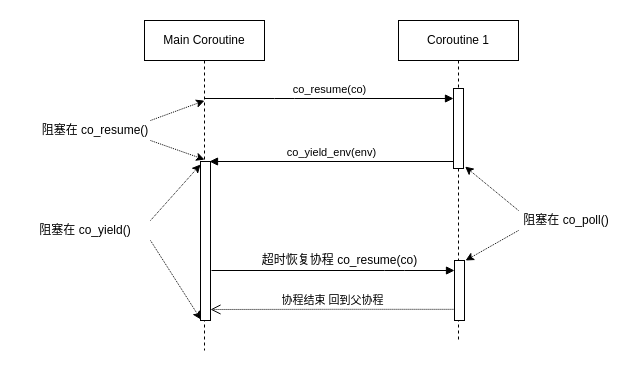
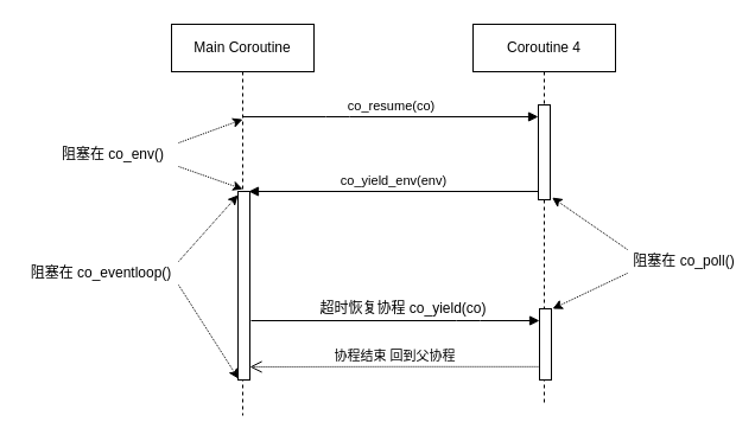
  <mxCell id="0" />
  <mxCell id="1" parent="0" />
  <mxCell id="2" value="Main Coroutine" style="shape=umlLifeline;perimeter=lifelinePerimeter;whiteSpace=wrap;html=1;container=1;collapsible=0;recursiveResize=0;outlineConnect=0;" parent="1" vertex="1"><mxGeometry x="144" y="20" width="120" height="330" as="geometry" /></mxCell>
  <mxCell id="3" value="" style="html=1;points=[];perimeter=orthogonalPerimeter;" parent="2" vertex="1"><mxGeometry x="56" y="141" width="10" height="159" as="geometry" /></mxCell>
- <mxCell id="4" value="Coroutine 1" style="shape=umlLifeline;perimeter=lifelinePerimeter;whiteSpace=wrap;html=1;container=1;collapsible=0;recursiveResize=0;outlineConnect=0;" parent="1" vertex="1"><mxGeometry x="398" y="20" width="120" height="320" as="geometry" /></mxCell>
+ <mxCell id="4" value="Coroutine 4" style="shape=umlLifeline;perimeter=lifelinePerimeter;whiteSpace=wrap;html=1;container=1;collapsible=0;recursiveResize=0;outlineConnect=0;" parent="1" vertex="1"><mxGeometry x="398" y="20" width="120" height="320" as="geometry" /></mxCell>
  <mxCell id="5" value="" style="html=1;points=[];perimeter=orthogonalPerimeter;" parent="4" vertex="1"><mxGeometry x="55" y="68" width="10" height="80" as="geometry" /></mxCell>
  <mxCell id="6" value="" style="html=1;points=[];perimeter=orthogonalPerimeter;" parent="4" vertex="1"><mxGeometry x="56" y="240" width="10" height="60" as="geometry" /></mxCell>
  <mxCell id="7" value="co_resume(co)" style="html=1;verticalAlign=bottom;startArrow=none;endArrow=block;startSize=8;startFill=0;" parent="1" target="5" edge="1"><mxGeometry relative="1" as="geometry"><mxPoint x="203.929" y="98" as="sourcePoint" /><Array as="points"><mxPoint x="284" y="98" /></Array></mxGeometry></mxCell>
  <mxCell id="8" value="co_yield_env(env)" style="html=1;verticalAlign=bottom;endArrow=block;entryX=1;entryY=0;" parent="1" edge="1"><mxGeometry relative="1" as="geometry"><mxPoint x="453" y="161" as="sourcePoint" /><mxPoint x="209" y="161" as="targetPoint" /><Array as="points"><mxPoint x="453" y="161" /></Array></mxGeometry></mxCell>
  <mxCell id="9" value="" style="html=1;verticalAlign=bottom;startArrow=none;endArrow=block;startSize=8;startFill=0;edgeStyle=orthogonalEdgeStyle;" parent="1" target="6" edge="1"><mxGeometry relative="1" as="geometry"><mxPoint x="211" y="270" as="sourcePoint" /><Array as="points"><mxPoint x="394" y="270" /><mxPoint x="394" y="270" /></Array></mxGeometry></mxCell>
  <mxCell id="10" style="edgeStyle=none;rounded=0;orthogonalLoop=1;jettySize=auto;html=1;exitX=0;exitY=0;exitDx=0;exitDy=0;startArrow=none;startFill=0;entryX=1.16;entryY=0.976;entryDx=0;entryDy=0;entryPerimeter=0;dashed=1;dashPattern=1 1;" parent="1" source="18" target="5" edge="1"><mxGeometry relative="1" as="geometry"><mxPoint x="534" y="200" as="sourcePoint" /></mxGeometry></mxCell>
  <mxCell id="11" style="edgeStyle=none;rounded=0;orthogonalLoop=1;jettySize=auto;html=1;exitX=0;exitY=1;exitDx=0;exitDy=0;startArrow=none;startFill=0;dashed=1;dashPattern=1 1;" parent="1" source="18" edge="1"><mxGeometry relative="1" as="geometry"><mxPoint x="534" y="230" as="sourcePoint" /><mxPoint x="465" y="260" as="targetPoint" /></mxGeometry></mxCell>
  <mxCell id="12" style="rounded=0;orthogonalLoop=1;jettySize=auto;html=1;exitX=1;exitY=0;exitDx=0;exitDy=0;dashed=1;dashPattern=1 1;" parent="1" source="14" edge="1"><mxGeometry relative="1" as="geometry"><mxPoint x="204" y="100.2" as="targetPoint" /></mxGeometry></mxCell>
  <mxCell id="13" style="rounded=0;orthogonalLoop=1;jettySize=auto;html=1;exitX=1;exitY=1;exitDx=0;exitDy=0;entryX=0.409;entryY=-0.012;entryDx=0;entryDy=0;entryPerimeter=0;dashed=1;dashPattern=1 1;" parent="1" source="14" target="3" edge="1"><mxGeometry relative="1" as="geometry" /></mxCell>
- <mxCell id="14" value="阻塞在 co_resume()" style="text;html=1;strokeColor=none;fillColor=none;align=center;verticalAlign=middle;whiteSpace=wrap;rounded=0;" parent="1" vertex="1"><mxGeometry x="40" y="120" width="110" height="20" as="geometry" /></mxCell>
+ <mxCell id="14" value="阻塞在 co_env()" style="text;html=1;strokeColor=none;fillColor=none;align=center;verticalAlign=middle;whiteSpace=wrap;rounded=0;" parent="1" vertex="1"><mxGeometry x="40" y="120" width="110" height="20" as="geometry" /></mxCell>
  <mxCell id="15" style="edgeStyle=none;rounded=0;orthogonalLoop=1;jettySize=auto;html=1;exitX=1;exitY=0;exitDx=0;exitDy=0;entryX=0;entryY=0.019;entryDx=0;entryDy=0;entryPerimeter=0;dashed=1;dashPattern=1 1;" parent="1" source="17" target="3" edge="1"><mxGeometry relative="1" as="geometry" /></mxCell>
  <mxCell id="16" style="edgeStyle=none;rounded=0;orthogonalLoop=1;jettySize=auto;html=1;exitX=1;exitY=1;exitDx=0;exitDy=0;entryX=0.04;entryY=0.994;entryDx=0;entryDy=0;entryPerimeter=0;dashed=1;dashPattern=1 1;" parent="1" source="17" target="3" edge="1"><mxGeometry relative="1" as="geometry" /></mxCell>
- <mxCell id="17" value="阻塞在 co_yield()" style="text;html=1;strokeColor=none;fillColor=none;align=center;verticalAlign=middle;whiteSpace=wrap;rounded=0;" parent="1" vertex="1"><mxGeometry x="20" y="220" width="130" height="20" as="geometry" /></mxCell>
- <mxCell id="18" value="阻塞在 co_poll()" style="text;html=1;strokeColor=none;fillColor=none;align=center;verticalAlign=middle;whiteSpace=wrap;rounded=0;" parent="1" vertex="1"><mxGeometry x="518" y="210" width="96" height="20" as="geometry" /></mxCell>
- <mxCell id="19" value="超时恢复协程 co_resume(co)" style="text;html=1;align=center;verticalAlign=middle;resizable=0;points=[];autosize=1;strokeColor=none;fillColor=none;" parent="1" vertex="1"><mxGeometry x="254" y="250" width="170" height="20" as="geometry" /></mxCell>
+ <mxCell id="17" value="阻塞在 co_eventloop()" style="text;html=1;strokeColor=none;fillColor=none;align=center;verticalAlign=middle;whiteSpace=wrap;rounded=0;" parent="1" vertex="1"><mxGeometry x="20" y="220" width="130" height="20" as="geometry" /></mxCell>
+ <mxCell id="18" value="阻塞在 co_poll()" style="text;html=1;strokeColor=none;fillColor=none;align=center;verticalAlign=middle;whiteSpace=wrap;rounded=0;" parent="1" vertex="1"><mxGeometry x="528" y="210" width="96" height="20" as="geometry" /></mxCell>
+ <mxCell id="19" value="超时恢复协程 co_yield(co)" style="text;html=1;align=center;verticalAlign=middle;resizable=0;points=[];autosize=1;strokeColor=none;fillColor=none;" parent="1" vertex="1"><mxGeometry x="254" y="250" width="170" height="20" as="geometry" /></mxCell>
  <mxCell id="20" value="协程结束 回到父协程" style="html=1;verticalAlign=bottom;endArrow=open;dashed=1;endSize=8;dashPattern=1 1;exitX=0.008;exitY=0.814;exitDx=0;exitDy=0;exitPerimeter=0;edgeStyle=orthogonalEdgeStyle;" parent="1" source="6" edge="1"><mxGeometry relative="1" as="geometry"><mxPoint x="454" y="300" as="sourcePoint" /><mxPoint x="210" y="309" as="targetPoint" /><Array as="points"><mxPoint x="332" y="309" /><mxPoint x="211" y="309" /></Array></mxGeometry></mxCell>
